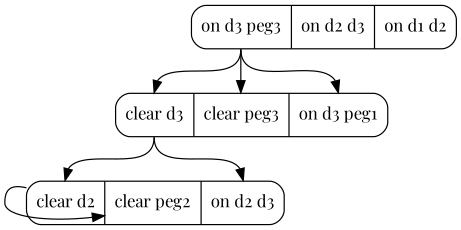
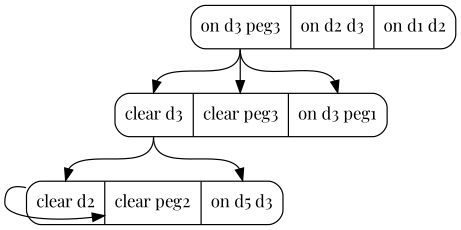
  digraph {
    fontname="Playfair Display"
    node [fontname="Playfair Display" shape=Mrecord]
    edge [color=black fontname="Playfair Display" style=solid tailport=ond3peg3]
    n1 [label="<ond3peg3> on d3 peg3|<ond2d3> on d2 d3|<ond1d2> on d1 d2"]
    n2 [label="<cleard3> clear d3|<clearpeg3> clear peg3|<ond3peg1> on d3 peg1"]
-   n3 [label="<cleard2> clear d2|<clearpeg2> clear peg2|<ond2d3> on d2 d3"]
+   n3 [label="<cleard2> clear d2|<clearpeg2> clear peg2|<ond2d3> on d5 d3"]
    n1 -> n2 [headport=cleard3]
    n1 -> n2 [headport=clearpeg3]
    n1 -> n2 [headport=ond3peg1]
    n2 -> n3 [headport=cleard2 tailport=cleard3]
    n2 -> n3 [headport=ond2d3 tailport=cleard3]
    n3 -> n3 [headport=clearpeg2 tailport=cleard2]
  }
